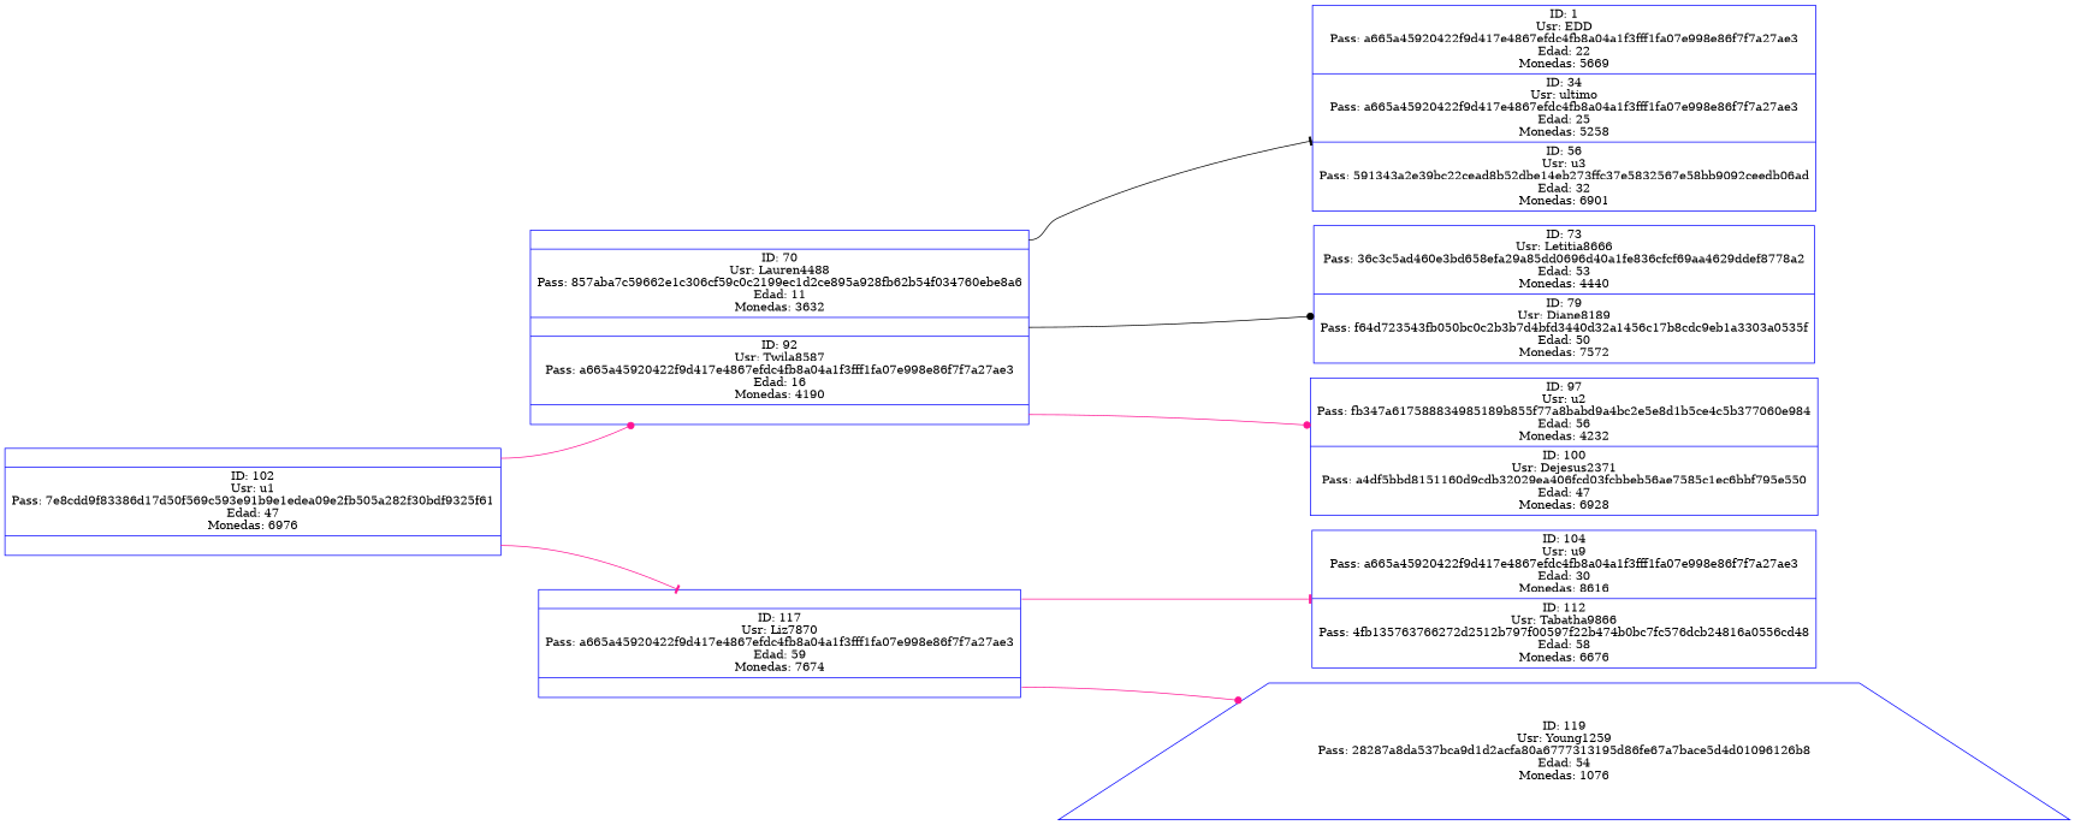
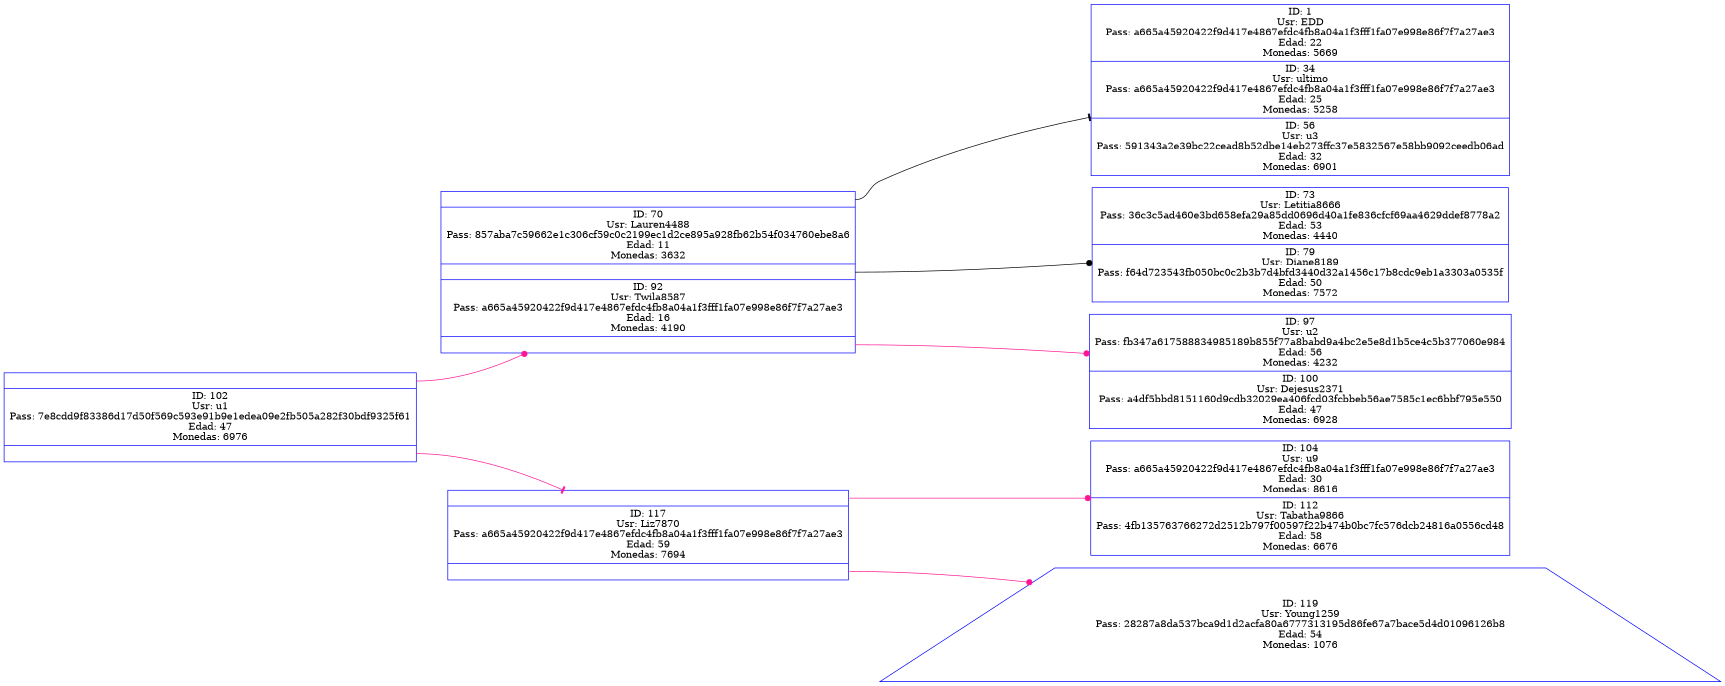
  digraph {
    rankdir=LR
    node [color=blue shape=record]
    edge [arrowhead=dot color=deeppink tailport=C1]
    n1 [label="<C1>|ID: 102\nUsr: u1\nPass: 7e8cdd9f83386d17d50f569c593e91b9e1edea09e2fb505a282f30bdf9325f61\nEdad: 47\nMonedas: 6976|<C2>"]
    n2 [label="<C1>|ID: 70\nUsr: Lauren4488\nPass: 857aba7c59662e1c306cf59c0c2199ec1d2ce895a928fb62b54f034760ebe8a6\nEdad: 11\nMonedas: 3632|<C2>|ID: 92\nUsr: Twila8587\nPass: a665a45920422f9d417e4867efdc4fb8a04a1f3fff1fa07e998e86f7f7a27ae3\nEdad: 16\nMonedas: 4190|<C3>"]
-   n3 [label="<C1>|ID: 117\nUsr: Liz7870\nPass: a665a45920422f9d417e4867efdc4fb8a04a1f3fff1fa07e998e86f7f7a27ae3\nEdad: 59\nMonedas: 7674|<C2>"]
+   n3 [label="<C1>|ID: 117\nUsr: Liz7870\nPass: a665a45920422f9d417e4867efdc4fb8a04a1f3fff1fa07e998e86f7f7a27ae3\nEdad: 59\nMonedas: 7694|<C2>"]
    n4 [label="ID: 1\nUsr: EDD\nPass: a665a45920422f9d417e4867efdc4fb8a04a1f3fff1fa07e998e86f7f7a27ae3\nEdad: 22\nMonedas: 5669|ID: 34\nUsr: ultimo\nPass: a665a45920422f9d417e4867efdc4fb8a04a1f3fff1fa07e998e86f7f7a27ae3\nEdad: 25\nMonedas: 5258|ID: 56\nUsr: u3\nPass: 591343a2e39bc22cead8b52dbe14eb273ffc37e5832567e58bb9092ceedb06ad\nEdad: 32\nMonedas: 6901"]
    n5 [label="ID: 73\nUsr: Letitia8666\nPass: 36c3c5ad460e3bd658efa29a85dd0696d40a1fe836cfcf69aa4629ddef8778a2\nEdad: 53\nMonedas: 4440|ID: 79\nUsr: Diane8189\nPass: f64d723543fb050bc0c2b3b7d4bfd3440d32a1456c17b8cdc9eb1a3303a0535f\nEdad: 50\nMonedas: 7572"]
    n6 [label="ID: 97\nUsr: u2\nPass: fb347a617588834985189b855f77a8babd9a4bc2e5e8d1b5ce4c5b377060e984\nEdad: 56\nMonedas: 4232|ID: 100\nUsr: Dejesus2371\nPass: a4df5bbd8151160d9cdb32029ea406fcd03fcbbeb56ae7585c1ec6bbf795e550\nEdad: 47\nMonedas: 6928"]
    n7 [label="ID: 104\nUsr: u9\nPass: a665a45920422f9d417e4867efdc4fb8a04a1f3fff1fa07e998e86f7f7a27ae3\nEdad: 30\nMonedas: 8616|ID: 112\nUsr: Tabatha9866\nPass: 4fb135763766272d2512b797f00597f22b474b0bc7fc576dcb24816a0556cd48\nEdad: 58\nMonedas: 6676"]
    n8 [label="ID: 119\nUsr: Young1259\nPass: 28287a8da537bca9d1d2acfa80a6777313195d86fe67a7bace5d4d01096126b8\nEdad: 54\nMonedas: 1076" shape=trapezium]
    n1 -> n2
    n1 -> n3 [arrowhead=tee tailport=C2]
    n2 -> n4 [arrowhead=tee color=black]
    n2 -> n5 [color=black tailport=C2]
    n2 -> n6 [tailport=C3]
-   n3 -> n7 [arrowhead=tee]
+   n3 -> n7
    n3 -> n8 [tailport=C2]
  }
